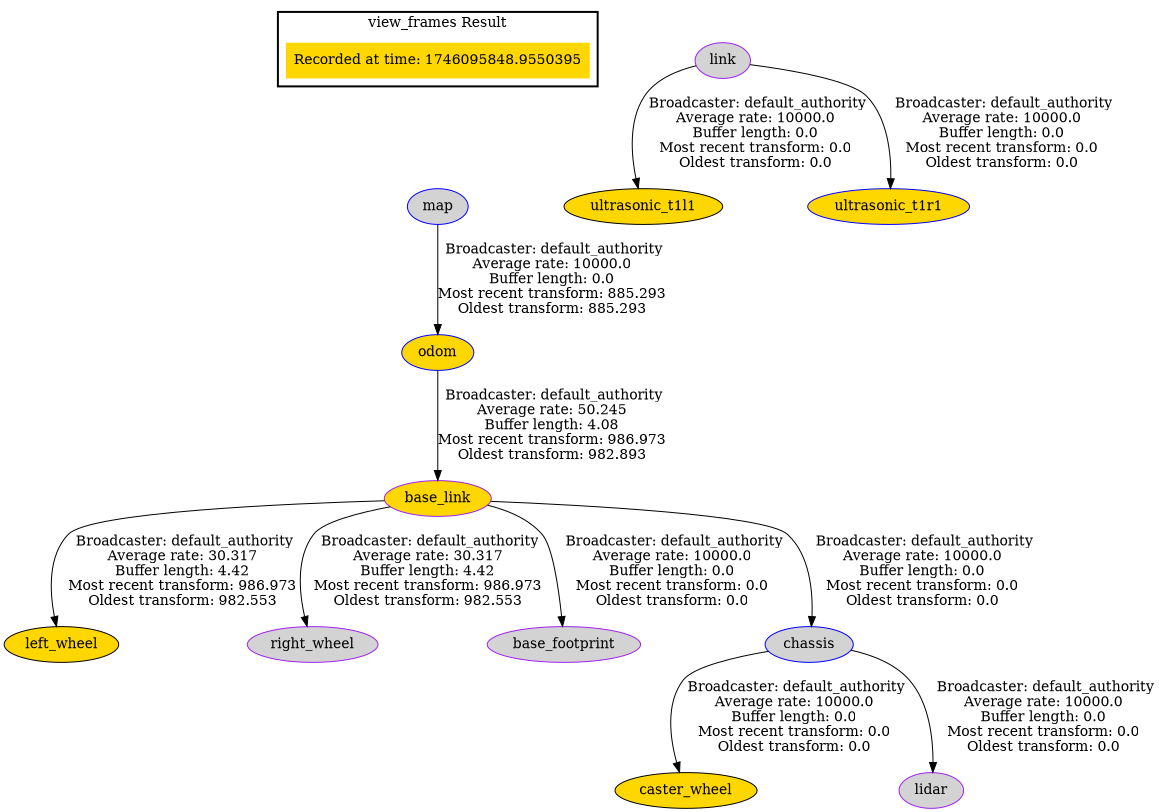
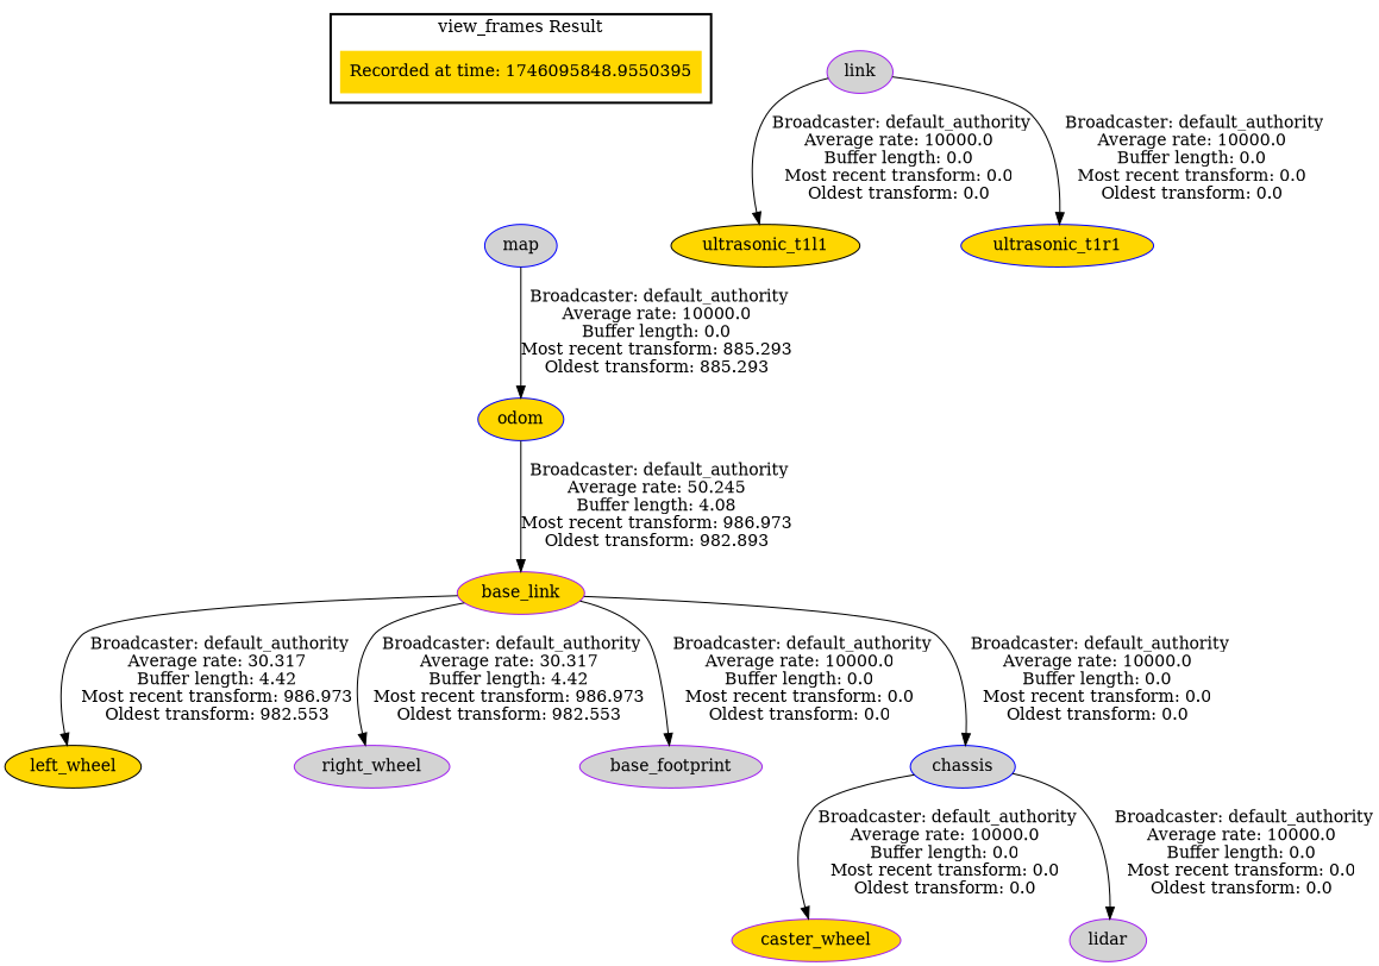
  digraph {
    node [color=blue fillcolor=gold style=filled]
    "Recorded at time: 1746095848.9550395" [shape=plaintext]
    map [fillcolor=lightgrey]
    base_link [color=purple]
    left_wheel [color=black]
    right_wheel [color=purple fillcolor=lightgrey]
    base_footprint [color=purple fillcolor=lightgrey]
    chassis [fillcolor=lightgrey]
-   caster_wheel [color=black]
+   caster_wheel [color=purple]
    lidar [color=purple fillcolor=lightgrey]
    odom
    n11 [color=purple fillcolor=lightgrey label=link]
    ultrasonic_t1l1 [color=black]
    ultrasonic_t1r1
    subgraph cluster_1 {
      color=black
      label="view_frames Result"
      style=bold
      "Recorded at time: 1746095848.9550395"
    }
    "Recorded at time: 1746095848.9550395" -> map [style=invis]
    map -> odom [label=" Broadcaster: default_authority\nAverage rate: 10000.0\nBuffer length: 0.0\nMost recent transform: 885.293\nOldest transform: 885.293\n"]
    base_link -> left_wheel [label=" Broadcaster: default_authority\nAverage rate: 30.317\nBuffer length: 4.42\nMost recent transform: 986.973\nOldest transform: 982.553\n"]
    base_link -> right_wheel [label=" Broadcaster: default_authority\nAverage rate: 30.317\nBuffer length: 4.42\nMost recent transform: 986.973\nOldest transform: 982.553\n"]
    base_link -> base_footprint [label=" Broadcaster: default_authority\nAverage rate: 10000.0\nBuffer length: 0.0\nMost recent transform: 0.0\nOldest transform: 0.0\n"]
    base_link -> chassis [label=" Broadcaster: default_authority\nAverage rate: 10000.0\nBuffer length: 0.0\nMost recent transform: 0.0\nOldest transform: 0.0\n"]
    chassis -> caster_wheel [label=" Broadcaster: default_authority\nAverage rate: 10000.0\nBuffer length: 0.0\nMost recent transform: 0.0\nOldest transform: 0.0\n"]
    chassis -> lidar [label=" Broadcaster: default_authority\nAverage rate: 10000.0\nBuffer length: 0.0\nMost recent transform: 0.0\nOldest transform: 0.0\n"]
    odom -> base_link [label=" Broadcaster: default_authority\nAverage rate: 50.245\nBuffer length: 4.08\nMost recent transform: 986.973\nOldest transform: 982.893\n"]
    n11 -> ultrasonic_t1l1 [label=" Broadcaster: default_authority\nAverage rate: 10000.0\nBuffer length: 0.0\nMost recent transform: 0.0\nOldest transform: 0.0\n"]
    n11 -> ultrasonic_t1r1 [label=" Broadcaster: default_authority\nAverage rate: 10000.0\nBuffer length: 0.0\nMost recent transform: 0.0\nOldest transform: 0.0\n"]
  }
